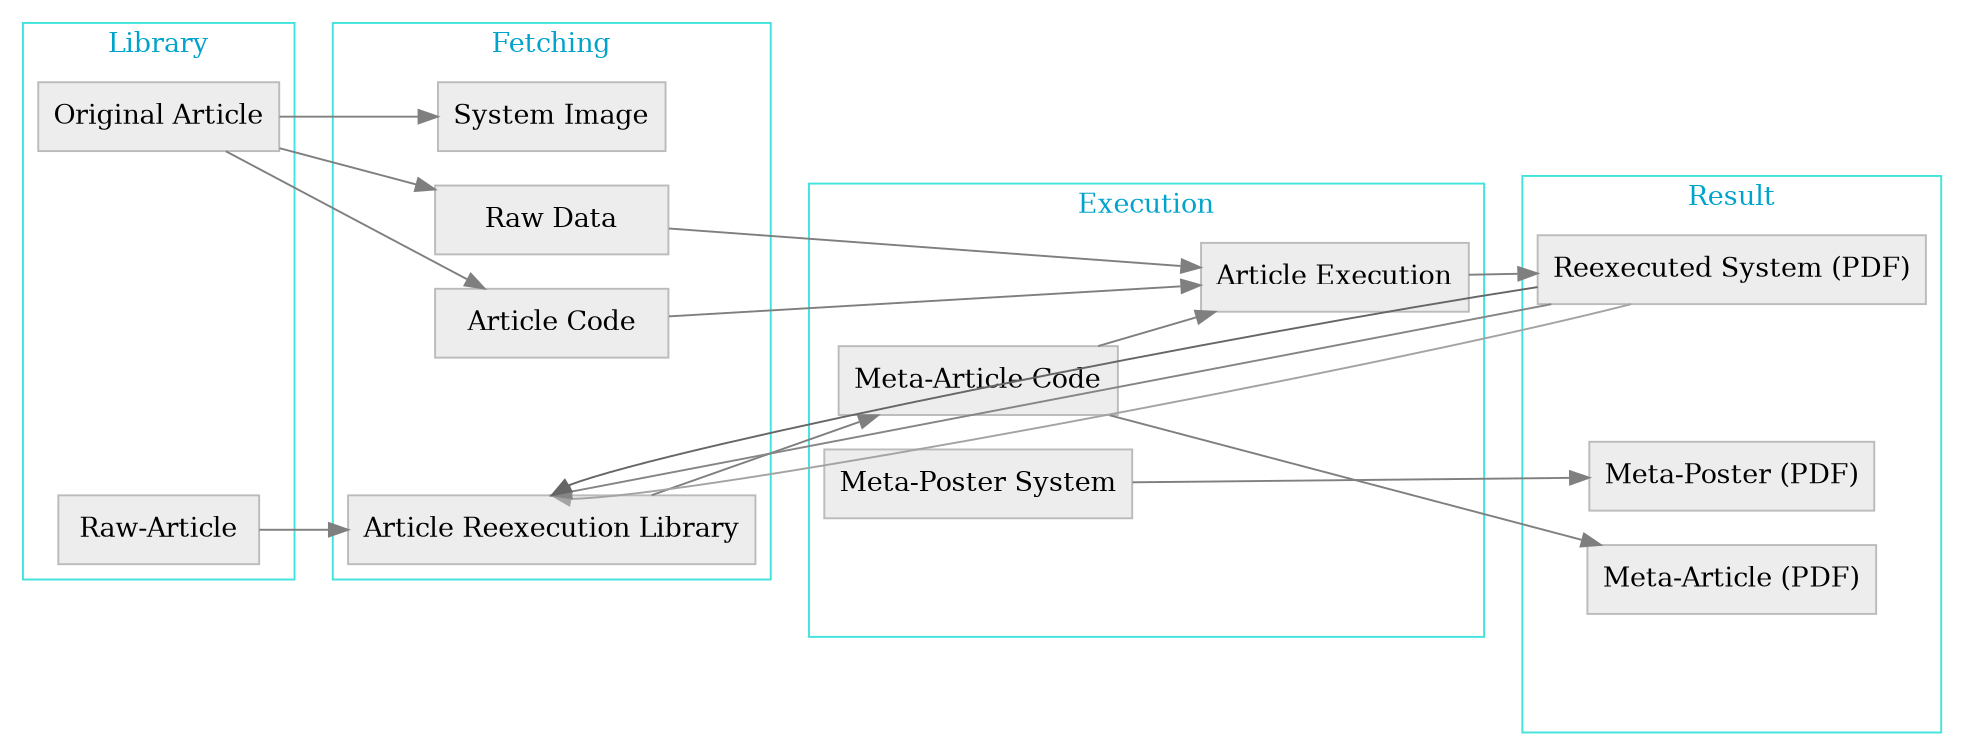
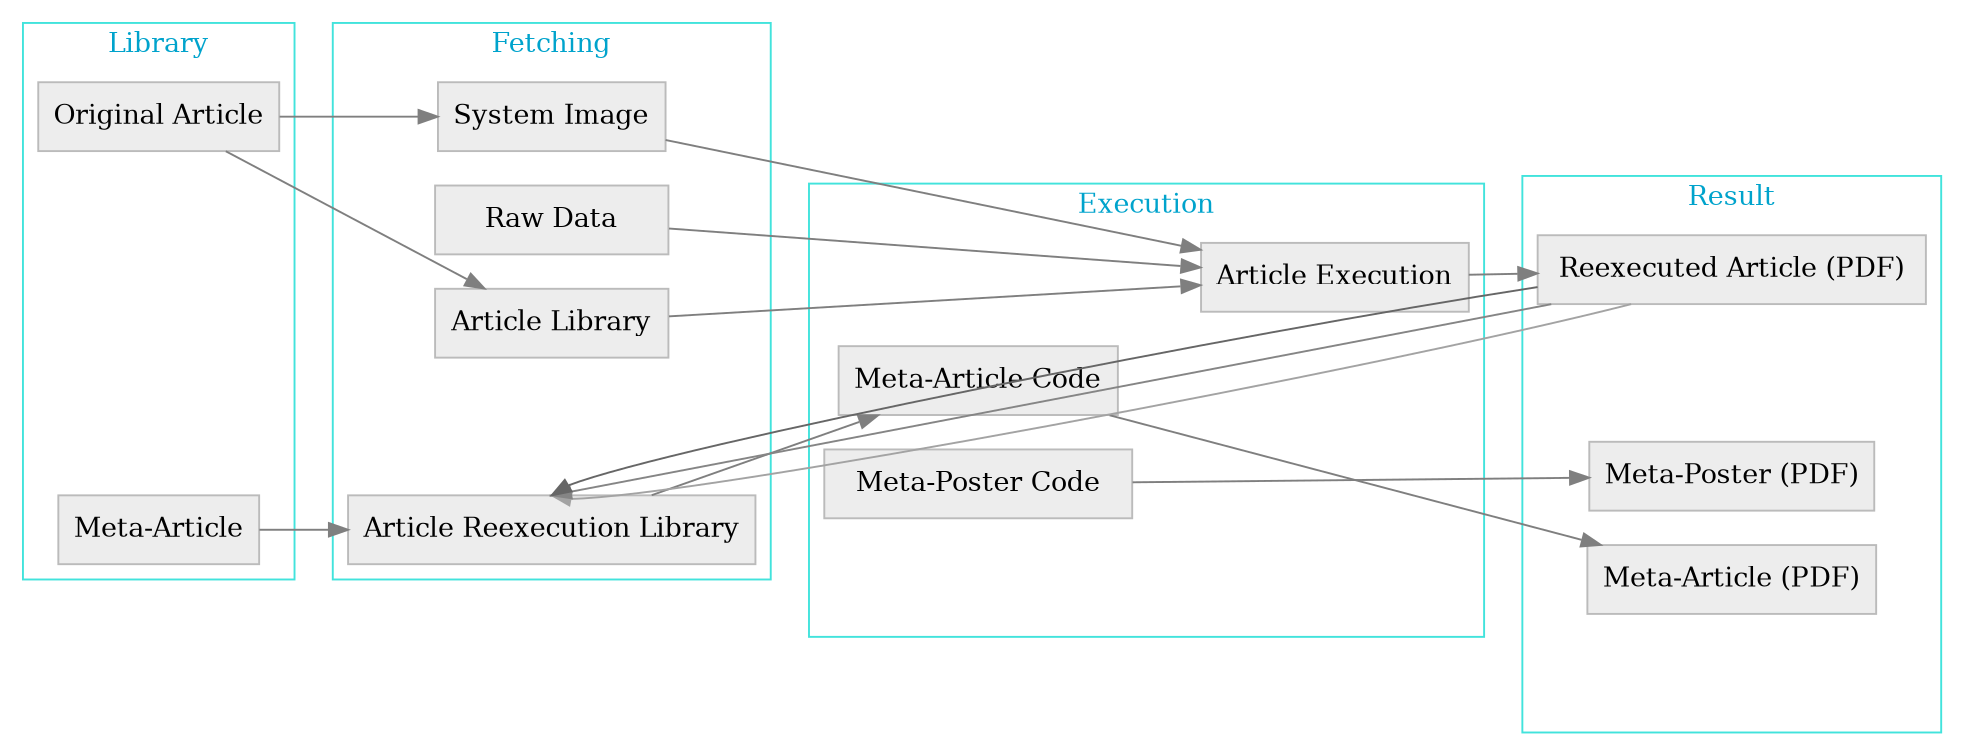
  digraph {
    fontname="DejaVu Serif"
    rankdir=LR
    splines=line
    node [color="#BBBBBB" fillcolor=grey93 fontname="DejaVu Serif" shape=box style=filled]
    edge [color=gray50 fontname="DejaVu Serif"]
    n1 [label="Original Article"]
    blank00 [style=invis color="" fillcolor="" shape=""]
    blank01 [style=invis color="" fillcolor="" shape=""]
    blank02 [style=invis color="" fillcolor="" shape=""]
-   n5 [label="Raw-Article"]
+   n5 [label="Meta-Article"]
    n6 [label="System Image"]
    n7 [label="    Raw Data    "]
-   n8 [label="  Article Code  "]
+   n8 [label="Article Library"]
    blank10 [style=invis color="" fillcolor="" shape=""]
    n10 [label="Article Reexecution Library"]
    n11 [label="Article Execution"]
    blank21 [style=invis color="" fillcolor="" shape=""]
    n13 [label="Meta-Article Code"]
-   n14 [label="Meta-Poster System"]
+   n14 [label="Meta-Poster Code"]
    blank22 [style=invis color="" fillcolor="" shape=""]
-   n16 [label="Reexecuted System (PDF)"]
+   n16 [label="Reexecuted Article (PDF)"]
    blank30 [style=invis color="" fillcolor="" shape=""]
    blank31 [style=invis color="" fillcolor="" shape=""]
    n19 [label="Meta-Article (PDF)"]
    n20 [label="Meta-Poster (PDF)"]
    subgraph cluster_1 {
      color="#42e3dc"
      fontcolor="#00a3cc"
      label=Library
      n1
      blank00
      blank01
      blank02
      n5
    }
    subgraph cluster_2 {
      color="#42e3dc"
      fontcolor="#00a3cc"
      label=Fetching
      n6
      n7
      n8
      blank10
      n10
    }
    subgraph cluster_3 {
      color="#42e3dc"
      fontcolor="#00a3cc"
      label=Execution
      n11
      blank21
      n13
      n14
      blank22
    }
    subgraph cluster_4 {
      color="#42e3dc"
      fontcolor="#00a3cc"
      label=Result
      n16
      blank30
      blank31
      n19
      n20
    }
    n1 -> n6
-   n1 -> n7 [constraint=false]
    n1 -> n8 [constraint=false]
    blank00 -> n7 [style=invis]
    blank01 -> n8 [style=invis]
    blank02 -> blank10 [style=invis]
    n5 -> n10
-   n13 -> n11 [weight=9]
+   n6 -> n11 [weight=9]
    n7 -> n11 [constraint=false]
    n7 -> blank21 [style=invis]
    n8 -> n11 [constraint=false]
    n8 -> n13 [style=invis]
    n8 -> blank22 [style=invis]
    n10 -> n13 [constraint=false]
    n11 -> n16
    blank21 -> blank30 [style=invis]
    n13 -> n19 [constraint=false]
    n14 -> n20
    blank22 -> blank31 [style=invis]
    n16 -> n10 [color=grey64 constraint=false headport=n]
    n16 -> n10 [color=grey52 constraint=false headport=n]
    n16 -> n10 [color=grey40 constraint=false headport=n]
  }
